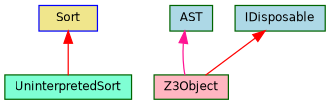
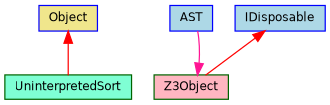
  digraph {
    node [color=blue fillcolor=lightblue fontname=Helvetica fontsize=10 shape=record style=filled]
    edge [color=red dir=back fontname=Helvetica fontsize=10 labelfontname=Helvetica labelfontsize=10 style=solid]
    n1 [color=darkgreen fillcolor=aquamarine fontcolor=black height=0.2 label=UninterpretedSort width=0.4]
-   n2 [fillcolor=khaki height=0.2 label=Sort width=0.4]
-   n3 [color=darkgreen height=0.2 label=AST width=0.4]
+   n2 [fillcolor=khaki height=0.2 label=Object width=0.4]
+   n3 [height=0.2 label=AST width=0.4]
    n4 [color=darkgreen fillcolor=lightpink height=0.2 label=Z3Object width=0.4]
-   n5 [color=darkgreen height=0.2 label=IDisposable width=0.4]
+   n5 [height=0.2 label=IDisposable width=0.4]
    n2 -> n1
-   n3 -> n4 [color=deeppink]
+   n4 -> n3 [color=deeppink]
    n5 -> n4
  }
